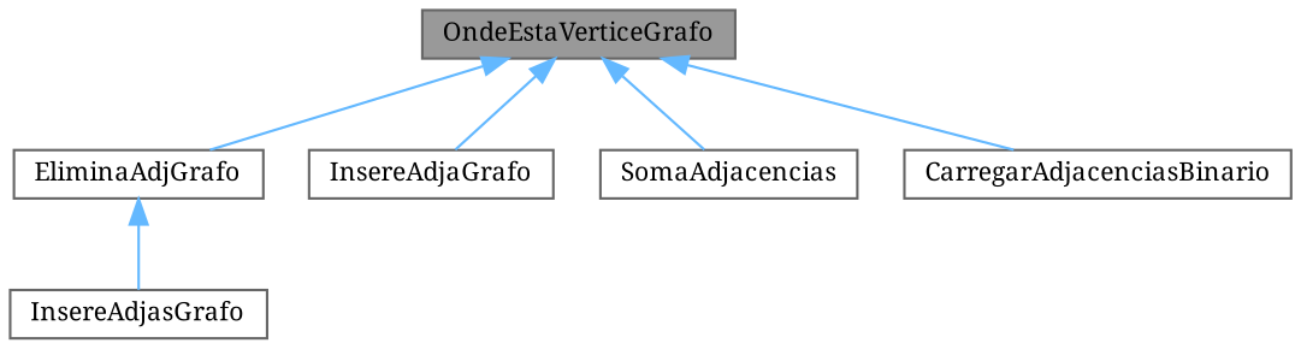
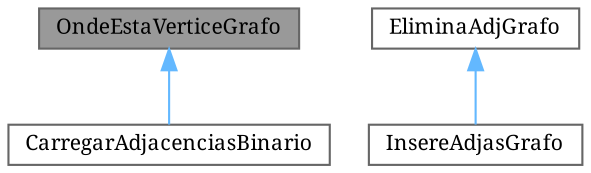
  digraph {
    fontname="Noto Serif"
    rankdir=TB
    node [color=grey40 fillcolor=white fontname="Noto Serif" fontsize=10 shape=box style=filled]
    edge [color=steelblue1 dir=back fontname="Noto Serif" fontsize=10 labelfontname=Helvetica labelfontsize=10 style=solid]
    n1 [color=gray40 fillcolor=grey60 fontcolor=black height=0.2 label=OndeEstaVerticeGrafo width=0.4]
    n2 [height=0.2 label=EliminaAdjGrafo width=0.4]
-   n3 [height=0.2 label=InsereAdjaGrafo width=0.4]
-   n4 [height=0.2 label=SomaAdjacencias width=0.4]
    n5 [height=0.2 label=CarregarAdjacenciasBinario width=0.4]
    n6 [height=0.2 label=InsereAdjasGrafo width=0.4]
-   n1 -> n2
-   n1 -> n3
-   n1 -> n4
    n1 -> n5
    n2 -> n6
  }
